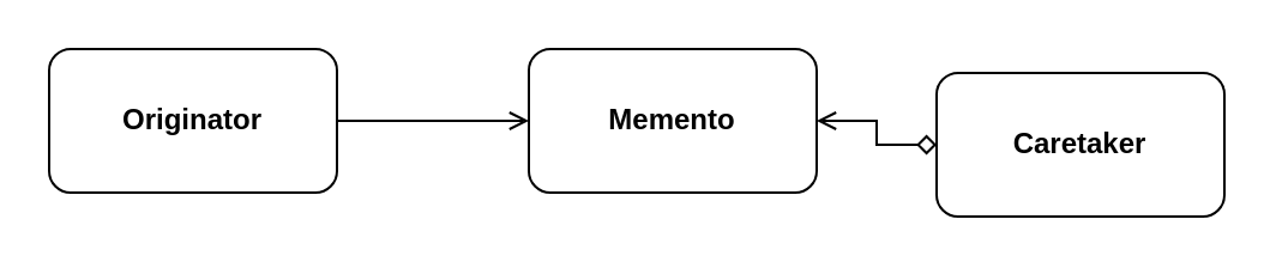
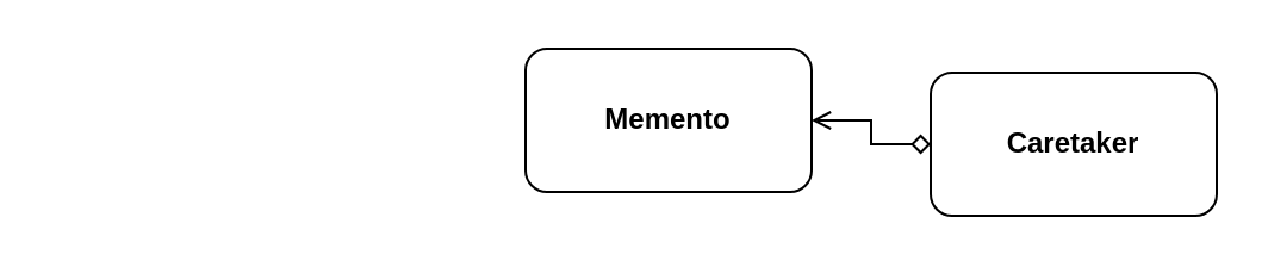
  <mxCell id="0" />
  <mxCell id="1" parent="0" />
  <mxCell id="2" style="edgeStyle=orthogonalEdgeStyle;rounded=0;orthogonalLoop=1;jettySize=auto;html=1;exitX=1;exitY=0.5;exitDx=0;exitDy=0;entryX=0;entryY=0.5;entryDx=0;entryDy=0;endArrow=diamond;endFill=0;startArrow=open;startFill=0;" edge="1" parent="1" source="3" target="6"><mxGeometry relative="1" as="geometry" /></mxCell>
  <mxCell id="3" value="Memento" style="rounded=1;whiteSpace=wrap;html=1;fontStyle=1" vertex="1" parent="1"><mxGeometry x="220" y="20" width="120" height="60" as="geometry" /></mxCell>
- <mxCell id="4" style="edgeStyle=orthogonalEdgeStyle;rounded=0;orthogonalLoop=1;jettySize=auto;html=1;exitX=1;exitY=0.5;exitDx=0;exitDy=0;entryX=0;entryY=0.5;entryDx=0;entryDy=0;endArrow=open;endFill=0;" edge="1" parent="1" source="5" target="3"><mxGeometry relative="1" as="geometry" /></mxCell>
- <mxCell id="5" value="Originator" style="rounded=1;whiteSpace=wrap;html=1;fontStyle=1" vertex="1" parent="1"><mxGeometry x="20" y="20" width="120" height="60" as="geometry" /></mxCell>
  <mxCell id="6" value="Caretaker" style="rounded=1;whiteSpace=wrap;html=1;fontStyle=1" vertex="1" parent="1"><mxGeometry x="390" y="30" width="120" height="60" as="geometry" /></mxCell>
